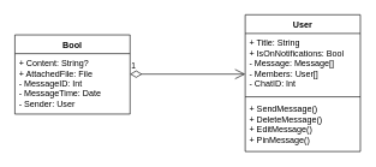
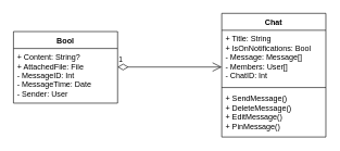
  <mxCell id="0" />
  <mxCell id="1" parent="0" />
  <mxCell id="2" value="Bool" style="swimlane;fontStyle=1;align=center;verticalAlign=top;childLayout=stackLayout;horizontal=1;startSize=26;horizontalStack=0;resizeParent=1;resizeParentMax=0;resizeLast=0;collapsible=1;marginBottom=0;" vertex="1" parent="1"><mxGeometry x="20" y="48" width="160" height="110" as="geometry" /></mxCell>
  <mxCell id="3" value="+ Content: String?&#10;+ AttachedFile: File&#10;- MessageID: Int&#10;- MessageTime: Date&#10;- Sender: User&#10;" style="text;strokeColor=none;fillColor=none;align=left;verticalAlign=top;spacingLeft=4;spacingRight=4;overflow=hidden;rotatable=0;points=[[0,0.5],[1,0.5]];portConstraint=eastwest;" vertex="1" parent="2"><mxGeometry y="26" width="160" height="84" as="geometry" /></mxCell>
- <mxCell id="4" value="User" style="swimlane;fontStyle=1;align=center;verticalAlign=top;childLayout=stackLayout;horizontal=1;startSize=26;horizontalStack=0;resizeParent=1;resizeParentMax=0;resizeLast=0;collapsible=1;marginBottom=0;" vertex="1" parent="1"><mxGeometry x="340" y="20" width="160" height="190" as="geometry" /></mxCell>
+ <mxCell id="4" value="Chat" style="swimlane;fontStyle=1;align=center;verticalAlign=top;childLayout=stackLayout;horizontal=1;startSize=26;horizontalStack=0;resizeParent=1;resizeParentMax=0;resizeLast=0;collapsible=1;marginBottom=0;" vertex="1" parent="1"><mxGeometry x="340" y="20" width="160" height="190" as="geometry" /></mxCell>
  <mxCell id="5" value="+ Title: String&#10;+ IsOnNotifications: Bool&#10;- Message: Message[]&#10;- Members: User[]&#10;- ChatID: Int&#10;" style="text;strokeColor=none;fillColor=none;align=left;verticalAlign=top;spacingLeft=4;spacingRight=4;overflow=hidden;rotatable=0;points=[[0,0.5],[1,0.5]];portConstraint=eastwest;" vertex="1" parent="4"><mxGeometry y="26" width="160" height="84" as="geometry" /></mxCell>
  <mxCell id="6" value="" style="line;strokeWidth=1;fillColor=none;align=left;verticalAlign=middle;spacingTop=-1;spacingLeft=3;spacingRight=3;rotatable=0;labelPosition=right;points=[];portConstraint=eastwest;" vertex="1" parent="4"><mxGeometry y="110" width="160" height="8" as="geometry" /></mxCell>
  <mxCell id="7" value="+ SendMessage()&#10;+ DeleteMessage()&#10;+ EditMessage()&#10;+ PinMessage()" style="text;strokeColor=none;fillColor=none;align=left;verticalAlign=top;spacingLeft=4;spacingRight=4;overflow=hidden;rotatable=0;points=[[0,0.5],[1,0.5]];portConstraint=eastwest;" vertex="1" parent="4"><mxGeometry y="118" width="160" height="72" as="geometry" /></mxCell>
  <mxCell id="8" value="1" style="endArrow=open;html=1;endSize=12;startArrow=diamondThin;startSize=14;startFill=0;edgeStyle=orthogonalEdgeStyle;align=left;verticalAlign=bottom;rounded=0;" edge="1" parent="1"><mxGeometry x="-1" y="3" relative="1" as="geometry"><mxPoint x="180" y="102.5" as="sourcePoint" /><mxPoint x="340" y="102.5" as="targetPoint" /></mxGeometry></mxCell>
